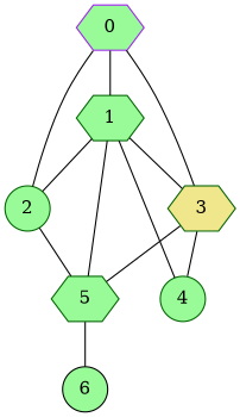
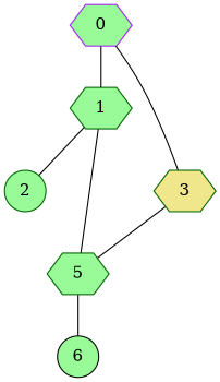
  graph {
    fontname="DejaVu Serif"
    node [color=darkgreen fillcolor=palegreen fontname="DejaVu Serif" shape=hexagon style=filled]
    edge [fontname="DejaVu Serif"]
    6 [color=black shape=circle]
    5
-   4 [shape=circle]
    3 [fillcolor=khaki]
    2 [shape=circle]
    1
    0 [color=purple]
    5 -- 6
    3 -- 5
-   3 -- 4
-   2 -- 5
    1 -- 5
-   1 -- 4
-   1 -- 3
    1 -- 2
    0 -- 3
-   0 -- 2
    0 -- 1
  }
